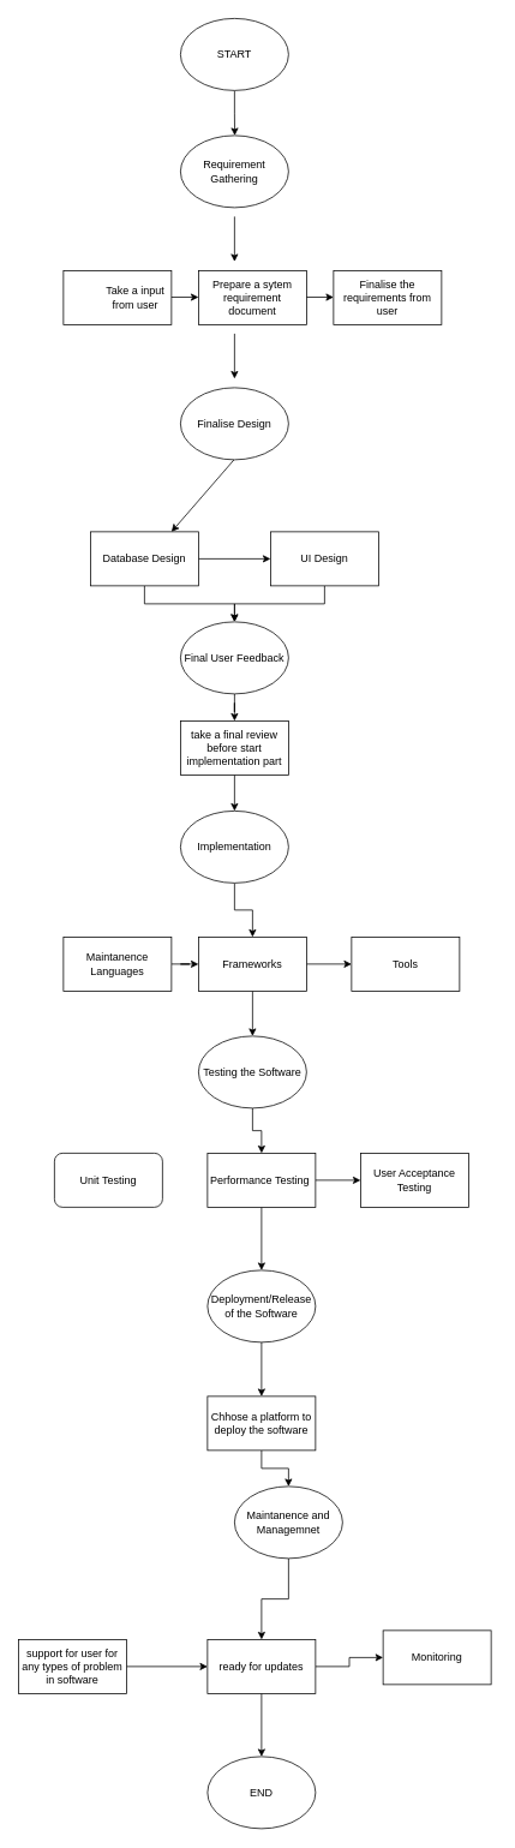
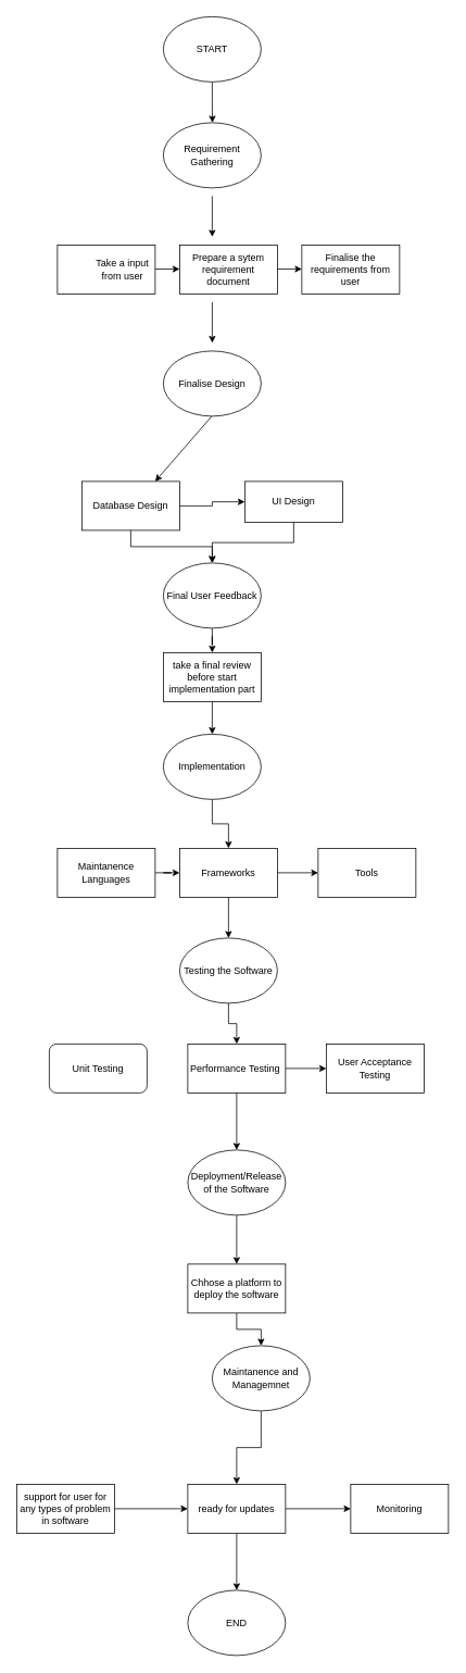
  <mxCell id="0" />
  <mxCell id="1" parent="0" />
  <mxCell id="2" value="&lt;blockquote style=&quot;margin: 0 0 0 40px; border: none; padding: 0px;&quot;&gt;Take a input from user&lt;/blockquote&gt;" style="rounded=0;whiteSpace=wrap;html=1;" vertex="1" parent="1"><mxGeometry x="70" y="300" width="120" height="60" as="geometry" /></mxCell>
  <mxCell id="3" value="" style="endArrow=classic;html=1;rounded=0;" edge="1" parent="1"><mxGeometry width="50" height="50" relative="1" as="geometry"><mxPoint x="260" y="370" as="sourcePoint" /><mxPoint x="260" y="420" as="targetPoint" /></mxGeometry></mxCell>
  <mxCell id="4" value="Requirement Gathering" style="ellipse;whiteSpace=wrap;html=1;" vertex="1" parent="1"><mxGeometry x="200" y="150" width="120" height="80" as="geometry" /></mxCell>
  <mxCell id="5" value="" style="endArrow=classic;html=1;rounded=0;" edge="1" parent="1"><mxGeometry width="50" height="50" relative="1" as="geometry"><mxPoint x="260" y="240" as="sourcePoint" /><mxPoint x="260" y="290" as="targetPoint" /></mxGeometry></mxCell>
  <mxCell id="6" value="" style="endArrow=classic;html=1;rounded=0;entryX=0.75;entryY=0;entryDx=0;entryDy=0;" edge="1" parent="1" target="16"><mxGeometry width="50" height="50" relative="1" as="geometry"><mxPoint x="259.44" y="510" as="sourcePoint" /><mxPoint x="259.44" y="580" as="targetPoint" /></mxGeometry></mxCell>
  <mxCell id="7" value="Prepare a sytem requirement document" style="rounded=0;whiteSpace=wrap;html=1;" vertex="1" parent="1"><mxGeometry x="220" y="300" width="120" height="60" as="geometry" /></mxCell>
  <mxCell id="8" value="Finalise the requirements from user" style="rounded=0;whiteSpace=wrap;html=1;" vertex="1" parent="1"><mxGeometry x="370" y="300" width="120" height="60" as="geometry" /></mxCell>
  <mxCell id="9" value="Finalise Design" style="ellipse;whiteSpace=wrap;html=1;" vertex="1" parent="1"><mxGeometry x="200" y="430" width="120" height="80" as="geometry" /></mxCell>
  <mxCell id="10" value="" style="endArrow=classic;html=1;rounded=0;" edge="1" parent="1"><mxGeometry width="50" height="50" relative="1" as="geometry"><mxPoint x="190" y="329.5" as="sourcePoint" /><mxPoint x="220" y="329.5" as="targetPoint" /></mxGeometry></mxCell>
  <mxCell id="11" value="" style="endArrow=classic;html=1;rounded=0;" edge="1" parent="1"><mxGeometry width="50" height="50" relative="1" as="geometry"><mxPoint x="340" y="329.5" as="sourcePoint" /><mxPoint x="370" y="329.5" as="targetPoint" /></mxGeometry></mxCell>
  <mxCell id="12" style="edgeStyle=orthogonalEdgeStyle;rounded=0;orthogonalLoop=1;jettySize=auto;html=1;" edge="1" parent="1" source="13" target="26"><mxGeometry relative="1" as="geometry" /></mxCell>
- <mxCell id="13" value="UI Design" style="rounded=0;whiteSpace=wrap;html=1;" vertex="1" parent="1"><mxGeometry x="300" y="590" width="120" height="60" as="geometry" /></mxCell>
+ <mxCell id="13" value="UI Design" style="rounded=0;whiteSpace=wrap;html=1;" vertex="1" parent="1"><mxGeometry x="300" y="590" width="120" height="50" as="geometry" /></mxCell>
  <mxCell id="14" style="edgeStyle=orthogonalEdgeStyle;rounded=0;orthogonalLoop=1;jettySize=auto;html=1;entryX=0;entryY=0.5;entryDx=0;entryDy=0;" edge="1" parent="1" source="16" target="13"><mxGeometry relative="1" as="geometry" /></mxCell>
  <mxCell id="15" style="edgeStyle=orthogonalEdgeStyle;rounded=0;orthogonalLoop=1;jettySize=auto;html=1;" edge="1" parent="1" source="16" target="26"><mxGeometry relative="1" as="geometry" /></mxCell>
  <mxCell id="16" value="Database Design" style="rounded=0;whiteSpace=wrap;html=1;" vertex="1" parent="1"><mxGeometry x="100" y="590" width="120" height="60" as="geometry" /></mxCell>
  <mxCell id="17" value="" style="edgeStyle=orthogonalEdgeStyle;rounded=0;orthogonalLoop=1;jettySize=auto;html=1;" edge="1" parent="1" source="18" target="22"><mxGeometry relative="1" as="geometry" /></mxCell>
  <mxCell id="18" value="Implementation" style="ellipse;whiteSpace=wrap;html=1;" vertex="1" parent="1"><mxGeometry x="200" y="900" width="120" height="80" as="geometry" /></mxCell>
  <mxCell id="19" value="Tools" style="rounded=0;whiteSpace=wrap;html=1;" vertex="1" parent="1"><mxGeometry x="390" y="1040" width="120" height="60" as="geometry" /></mxCell>
  <mxCell id="20" value="" style="edgeStyle=orthogonalEdgeStyle;rounded=0;orthogonalLoop=1;jettySize=auto;html=1;" edge="1" parent="1" source="22" target="19"><mxGeometry relative="1" as="geometry" /></mxCell>
  <mxCell id="21" value="" style="edgeStyle=orthogonalEdgeStyle;rounded=0;orthogonalLoop=1;jettySize=auto;html=1;" edge="1" parent="1" source="22" target="30"><mxGeometry relative="1" as="geometry" /></mxCell>
  <mxCell id="22" value="Frameworks" style="rounded=0;whiteSpace=wrap;html=1;" vertex="1" parent="1"><mxGeometry x="220" y="1040" width="120" height="60" as="geometry" /></mxCell>
  <mxCell id="23" value="" style="edgeStyle=orthogonalEdgeStyle;rounded=0;orthogonalLoop=1;jettySize=auto;html=1;" edge="1" parent="1" source="24" target="22"><mxGeometry relative="1" as="geometry" /></mxCell>
  <mxCell id="24" value="Maintanence Languages" style="rounded=0;whiteSpace=wrap;html=1;" vertex="1" parent="1"><mxGeometry x="70" y="1040" width="120" height="60" as="geometry" /></mxCell>
  <mxCell id="25" value="" style="edgeStyle=orthogonalEdgeStyle;rounded=0;orthogonalLoop=1;jettySize=auto;html=1;" edge="1" parent="1" source="26" target="28"><mxGeometry relative="1" as="geometry" /></mxCell>
  <mxCell id="26" value="Final User Feedback" style="ellipse;whiteSpace=wrap;html=1;" vertex="1" parent="1"><mxGeometry x="200" y="690" width="120" height="80" as="geometry" /></mxCell>
  <mxCell id="27" value="" style="edgeStyle=orthogonalEdgeStyle;rounded=0;orthogonalLoop=1;jettySize=auto;html=1;" edge="1" parent="1" source="28" target="18"><mxGeometry relative="1" as="geometry" /></mxCell>
  <mxCell id="28" value="take a final review before start implementation part" style="rounded=0;whiteSpace=wrap;html=1;" vertex="1" parent="1"><mxGeometry x="200" y="800" width="120" height="60" as="geometry" /></mxCell>
  <mxCell id="29" value="" style="edgeStyle=orthogonalEdgeStyle;rounded=0;orthogonalLoop=1;jettySize=auto;html=1;" edge="1" parent="1" source="30" target="33"><mxGeometry relative="1" as="geometry" /></mxCell>
  <mxCell id="30" value="Testing the Software" style="ellipse;whiteSpace=wrap;html=1;" vertex="1" parent="1"><mxGeometry x="220" y="1150" width="120" height="80" as="geometry" /></mxCell>
  <mxCell id="31" value="" style="edgeStyle=orthogonalEdgeStyle;rounded=0;orthogonalLoop=1;jettySize=auto;html=1;" edge="1" parent="1" source="33" target="35"><mxGeometry relative="1" as="geometry" /></mxCell>
  <mxCell id="32" value="" style="edgeStyle=orthogonalEdgeStyle;rounded=0;orthogonalLoop=1;jettySize=auto;html=1;" edge="1" parent="1" source="33" target="37"><mxGeometry relative="1" as="geometry" /></mxCell>
  <mxCell id="33" value="Performance Testing&amp;nbsp;" style="rounded=0;whiteSpace=wrap;html=1;" vertex="1" parent="1"><mxGeometry x="230" y="1280" width="120" height="60" as="geometry" /></mxCell>
  <mxCell id="34" value="Unit Testing" style="rounded=1;whiteSpace=wrap;html=1;" vertex="1" parent="1"><mxGeometry x="60" y="1280" width="120" height="60" as="geometry" /></mxCell>
  <mxCell id="35" value="User Acceptance Testing" style="rounded=0;whiteSpace=wrap;html=1;" vertex="1" parent="1"><mxGeometry x="400" y="1280" width="120" height="60" as="geometry" /></mxCell>
  <mxCell id="36" value="" style="edgeStyle=orthogonalEdgeStyle;rounded=0;orthogonalLoop=1;jettySize=auto;html=1;" edge="1" parent="1" source="37" target="39"><mxGeometry relative="1" as="geometry" /></mxCell>
  <mxCell id="37" value="Deployment/Release of the Software" style="ellipse;whiteSpace=wrap;html=1;" vertex="1" parent="1"><mxGeometry x="230" y="1410" width="120" height="80" as="geometry" /></mxCell>
  <mxCell id="38" value="" style="edgeStyle=orthogonalEdgeStyle;rounded=0;orthogonalLoop=1;jettySize=auto;html=1;" edge="1" parent="1" source="39" target="41"><mxGeometry relative="1" as="geometry" /></mxCell>
  <mxCell id="39" value="Chhose a platform to deploy the software" style="rounded=0;whiteSpace=wrap;html=1;" vertex="1" parent="1"><mxGeometry x="230" y="1550" width="120" height="60" as="geometry" /></mxCell>
  <mxCell id="40" value="" style="edgeStyle=orthogonalEdgeStyle;rounded=0;orthogonalLoop=1;jettySize=auto;html=1;" edge="1" parent="1" source="41" target="46"><mxGeometry relative="1" as="geometry" /></mxCell>
  <mxCell id="41" value="Maintanence and Managemnet" style="ellipse;whiteSpace=wrap;html=1;" vertex="1" parent="1"><mxGeometry x="260" y="1650" width="120" height="80" as="geometry" /></mxCell>
  <mxCell id="42" value="" style="edgeStyle=orthogonalEdgeStyle;rounded=0;orthogonalLoop=1;jettySize=auto;html=1;" edge="1" parent="1" source="43" target="46"><mxGeometry relative="1" as="geometry" /></mxCell>
  <mxCell id="43" value="support for user for any types of problem in software" style="rounded=0;whiteSpace=wrap;html=1;" vertex="1" parent="1"><mxGeometry x="20" y="1820" width="120" height="60" as="geometry" /></mxCell>
  <mxCell id="44" value="" style="edgeStyle=orthogonalEdgeStyle;rounded=0;orthogonalLoop=1;jettySize=auto;html=1;" edge="1" parent="1" source="46" target="47"><mxGeometry relative="1" as="geometry" /></mxCell>
  <mxCell id="45" value="" style="edgeStyle=orthogonalEdgeStyle;rounded=0;orthogonalLoop=1;jettySize=auto;html=1;" edge="1" parent="1" source="46" target="48"><mxGeometry relative="1" as="geometry" /></mxCell>
  <mxCell id="46" value="ready for updates" style="rounded=0;whiteSpace=wrap;html=1;" vertex="1" parent="1"><mxGeometry x="230" y="1820" width="120" height="60" as="geometry" /></mxCell>
- <mxCell id="47" value="Monitoring" style="rounded=0;whiteSpace=wrap;html=1;" vertex="1" parent="1"><mxGeometry x="425" y="1810" width="120" height="60" as="geometry" /></mxCell>
+ <mxCell id="47" value="Monitoring" style="rounded=0;whiteSpace=wrap;html=1;" vertex="1" parent="1"><mxGeometry x="430" y="1820" width="120" height="60" as="geometry" /></mxCell>
  <mxCell id="48" value="END" style="ellipse;whiteSpace=wrap;html=1;" vertex="1" parent="1"><mxGeometry x="230" y="1950" width="120" height="80" as="geometry" /></mxCell>
  <mxCell id="49" style="edgeStyle=orthogonalEdgeStyle;rounded=0;orthogonalLoop=1;jettySize=auto;html=1;exitX=0.5;exitY=1;exitDx=0;exitDy=0;" edge="1" parent="1" source="50"><mxGeometry relative="1" as="geometry"><mxPoint x="260.222" y="150" as="targetPoint" /></mxGeometry></mxCell>
  <mxCell id="50" value="START" style="ellipse;whiteSpace=wrap;html=1;" vertex="1" parent="1"><mxGeometry x="200" y="20" width="120" height="80" as="geometry" /></mxCell>
